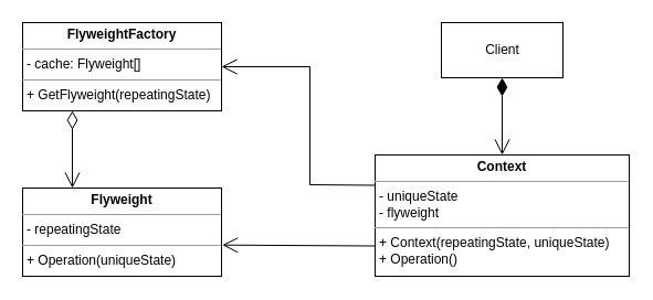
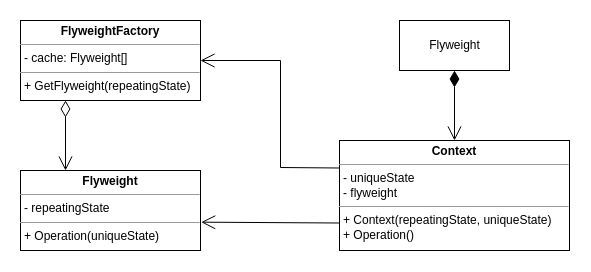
  <mxCell id="0" />
  <mxCell id="1" parent="0" />
- <mxCell id="2" value="Client" style="html=1;" vertex="1" parent="1"><mxGeometry x="399" y="20" width="110" height="50" as="geometry" /></mxCell>
+ <mxCell id="2" value="Flyweight" style="html=1;" vertex="1" parent="1"><mxGeometry x="399" y="20" width="110" height="50" as="geometry" /></mxCell>
  <mxCell id="3" value="&lt;p style=&quot;margin:0px;margin-top:4px;text-align:center;&quot;&gt;&lt;b&gt;Context&lt;/b&gt;&lt;/p&gt;&lt;hr size=&quot;1&quot;&gt;&lt;p style=&quot;margin:0px;margin-left:4px;&quot;&gt;- uniqueState&lt;/p&gt;&lt;p style=&quot;margin:0px;margin-left:4px;&quot;&gt;- flyweight&lt;/p&gt;&lt;hr size=&quot;1&quot;&gt;&lt;p style=&quot;margin:0px;margin-left:4px;&quot;&gt;+ Context(repeatingState, uniqueState)&lt;/p&gt;&lt;p style=&quot;margin:0px;margin-left:4px;&quot;&gt;+ Operation()&lt;/p&gt;" style="verticalAlign=top;align=left;overflow=fill;fontSize=12;fontFamily=Helvetica;html=1;" vertex="1" parent="1"><mxGeometry x="339" y="140" width="230" height="110" as="geometry" /></mxCell>
  <mxCell id="4" value="&lt;p style=&quot;margin:0px;margin-top:4px;text-align:center;&quot;&gt;&lt;b&gt;FlyweightFactory&lt;/b&gt;&lt;/p&gt;&lt;hr size=&quot;1&quot;&gt;&lt;p style=&quot;margin:0px;margin-left:4px;&quot;&gt;- cache: Flyweight[]&lt;/p&gt;&lt;hr size=&quot;1&quot;&gt;&lt;p style=&quot;margin:0px;margin-left:4px;&quot;&gt;+ GetFlyweight(repeatingState)&lt;/p&gt;" style="verticalAlign=top;align=left;overflow=fill;fontSize=12;fontFamily=Helvetica;html=1;" vertex="1" parent="1"><mxGeometry x="20" y="20" width="180" height="80" as="geometry" /></mxCell>
  <mxCell id="5" value="&lt;p style=&quot;margin:0px;margin-top:4px;text-align:center;&quot;&gt;&lt;b&gt;Flyweight&lt;/b&gt;&lt;/p&gt;&lt;hr size=&quot;1&quot;&gt;&lt;p style=&quot;margin:0px;margin-left:4px;&quot;&gt;- repeatingState&lt;/p&gt;&lt;hr size=&quot;1&quot;&gt;&lt;p style=&quot;margin:0px;margin-left:4px;&quot;&gt;+ Operation(uniqueState)&lt;/p&gt;" style="verticalAlign=top;align=left;overflow=fill;fontSize=12;fontFamily=Helvetica;html=1;" vertex="1" parent="1"><mxGeometry x="20" y="170" width="180" height="80" as="geometry" /></mxCell>
  <mxCell id="6" value="" style="endArrow=open;html=1;endSize=12;startArrow=diamondThin;startSize=14;startFill=0;edgeStyle=orthogonalEdgeStyle;align=left;verticalAlign=bottom;rounded=0;exitX=0.25;exitY=1;exitDx=0;exitDy=0;entryX=0.25;entryY=0;entryDx=0;entryDy=0;" edge="1" parent="1" source="4" target="5"><mxGeometry x="-1" y="3" relative="1" as="geometry"><mxPoint x="370" y="520" as="sourcePoint" /><mxPoint x="530" y="520" as="targetPoint" /></mxGeometry></mxCell>
  <mxCell id="7" value="" style="endArrow=open;html=1;endSize=12;startArrow=diamondThin;startSize=14;startFill=1;edgeStyle=orthogonalEdgeStyle;align=left;verticalAlign=bottom;rounded=0;exitX=0.5;exitY=1;exitDx=0;exitDy=0;" edge="1" parent="1" source="2" target="3"><mxGeometry x="-1" y="3" relative="1" as="geometry"><mxPoint x="290" y="410" as="sourcePoint" /><mxPoint x="450" y="410" as="targetPoint" /></mxGeometry></mxCell>
  <mxCell id="8" value="" style="endArrow=open;endFill=1;endSize=12;html=1;rounded=0;exitX=0;exitY=0.25;exitDx=0;exitDy=0;entryX=1;entryY=0.5;entryDx=0;entryDy=0;" edge="1" parent="1" source="3" target="4"><mxGeometry width="160" relative="1" as="geometry"><mxPoint x="290" y="410" as="sourcePoint" /><mxPoint x="450" y="410" as="targetPoint" /><Array as="points"><mxPoint x="280" y="167" /><mxPoint x="280" y="60" /></Array></mxGeometry></mxCell>
  <mxCell id="9" value="" style="endArrow=open;endFill=1;endSize=12;html=1;rounded=0;exitX=0;exitY=0.75;exitDx=0;exitDy=0;entryX=1.004;entryY=0.646;entryDx=0;entryDy=0;entryPerimeter=0;" edge="1" parent="1" source="3" target="5"><mxGeometry width="160" relative="1" as="geometry"><mxPoint x="290" y="410" as="sourcePoint" /><mxPoint x="220" y="223" as="targetPoint" /></mxGeometry></mxCell>
